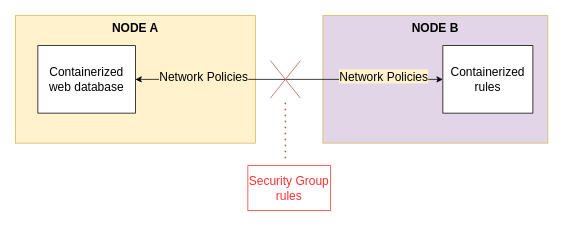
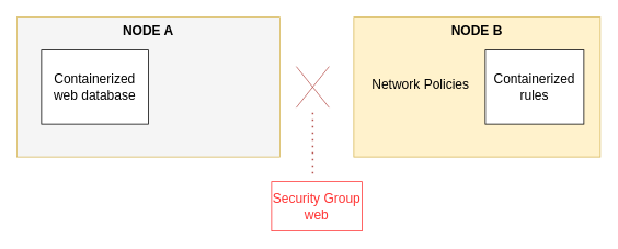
  <mxCell id="0" />
  <mxCell id="1" parent="0" />
- <mxCell id="2" value="&lt;b style=&quot;font-size: 16px;&quot;&gt;NODE A&lt;/b&gt;" style="rounded=0;whiteSpace=wrap;html=1;fillColor=#fff2cc;strokeColor=#d6b656;verticalAlign=top;fontSize=16;" parent="1" vertex="1"><mxGeometry x="20" y="20" width="320" height="170" as="geometry" /></mxCell>
+ <mxCell id="2" value="&lt;b style=&quot;font-size: 16px;&quot;&gt;NODE A&lt;/b&gt;" style="rounded=0;whiteSpace=wrap;html=1;fillColor=#f5f5f5;strokeColor=#d6b656;verticalAlign=top;fontSize=16;" parent="1" vertex="1"><mxGeometry x="20" y="20" width="320" height="170" as="geometry" /></mxCell>
  <mxCell id="3" value="Containerized web database" style="whiteSpace=wrap;html=1;fontSize=16;" parent="1" vertex="1"><mxGeometry x="50" y="60" width="130" height="90" as="geometry" /></mxCell>
- <mxCell id="4" value="&lt;b style=&quot;font-size: 16px;&quot;&gt;NODE B&lt;/b&gt;" style="rounded=0;whiteSpace=wrap;html=1;fillColor=#e1d5e7;strokeColor=#d6b656;align=center;verticalAlign=top;fontSize=16;" parent="1" vertex="1"><mxGeometry x="430" y="20" width="300" height="170" as="geometry" /></mxCell>
+ <mxCell id="4" value="&lt;b style=&quot;font-size: 16px;&quot;&gt;NODE B&lt;/b&gt;" style="rounded=0;whiteSpace=wrap;html=1;fillColor=#fff2cc;strokeColor=#d6b656;align=center;verticalAlign=top;fontSize=16;" parent="1" vertex="1"><mxGeometry x="430" y="20" width="300" height="170" as="geometry" /></mxCell>
  <mxCell id="5" value="Containerized rules" style="whiteSpace=wrap;html=1;fontSize=16;" parent="1" vertex="1"><mxGeometry x="590" y="60" width="120" height="90" as="geometry" /></mxCell>
- <mxCell id="6" value="" style="endArrow=classic;startArrow=classic;html=1;rounded=0;exitX=1;exitY=0.5;exitDx=0;exitDy=0;entryX=0;entryY=0.5;entryDx=0;entryDy=0;fontSize=16;" parent="1" source="3" target="5" edge="1"><mxGeometry width="50" height="50" relative="1" as="geometry"><mxPoint x="350" y="210" as="sourcePoint" /><mxPoint x="400" y="160" as="targetPoint" /></mxGeometry></mxCell>
- <mxCell id="7" value="Network Policies" style="edgeLabel;html=1;align=center;verticalAlign=middle;resizable=0;points=[];fontSize=16;labelBackgroundColor=#fff2cc;" parent="6" vertex="1" connectable="0"><mxGeometry x="-0.107" y="-3" relative="1" as="geometry"><mxPoint x="-93" y="-8" as="offset" /></mxGeometry></mxCell>
  <mxCell id="8" value="" style="endArrow=none;html=1;rounded=0;fillColor=#f8cecc;strokeColor=#b85450;fontSize=16;" edge="1" parent="1"><mxGeometry width="50" height="50" relative="1" as="geometry"><mxPoint x="360" y="130" as="sourcePoint" /><mxPoint x="400" y="80" as="targetPoint" /></mxGeometry></mxCell>
  <mxCell id="9" value="" style="endArrow=none;html=1;rounded=0;fillColor=#f8cecc;strokeColor=#b85450;fontSize=16;" edge="1" parent="1"><mxGeometry width="50" height="50" relative="1" as="geometry"><mxPoint x="360" y="80" as="sourcePoint" /><mxPoint x="400" y="130" as="targetPoint" /></mxGeometry></mxCell>
  <mxCell id="10" value="" style="endArrow=none;dashed=1;html=1;dashPattern=1 3;strokeWidth=2;rounded=0;fillColor=#f8cecc;strokeColor=#b85450;fontSize=16;" edge="1" parent="1"><mxGeometry width="50" height="50" relative="1" as="geometry"><mxPoint x="380" y="210" as="sourcePoint" /><mxPoint x="380" y="130" as="targetPoint" /></mxGeometry></mxCell>
- <mxCell id="11" value="&lt;font color=&quot;#ff3333&quot; style=&quot;font-size: 16px;&quot;&gt;Security Group rules&lt;/font&gt;" style="text;html=1;align=center;verticalAlign=middle;whiteSpace=wrap;rounded=0;fontSize=16;strokeWidth=1;strokeColor=#FF3333;" vertex="1" parent="1"><mxGeometry x="330" y="220" width="110" height="60" as="geometry" /></mxCell>
+ <mxCell id="11" value="&lt;font color=&quot;#ff3333&quot; style=&quot;font-size: 16px;&quot;&gt;Security Group web&lt;/font&gt;" style="text;html=1;align=center;verticalAlign=middle;whiteSpace=wrap;rounded=0;fontSize=16;strokeWidth=1;strokeColor=#FF3333;" vertex="1" parent="1"><mxGeometry x="330" y="220" width="110" height="60" as="geometry" /></mxCell>
  <mxCell id="12" value="Network Policies" style="edgeLabel;html=1;align=center;verticalAlign=middle;resizable=0;points=[];fontSize=16;labelBackgroundColor=#fff2cc;" vertex="1" connectable="0" parent="1"><mxGeometry x="510" y="100" as="geometry" /></mxCell>
